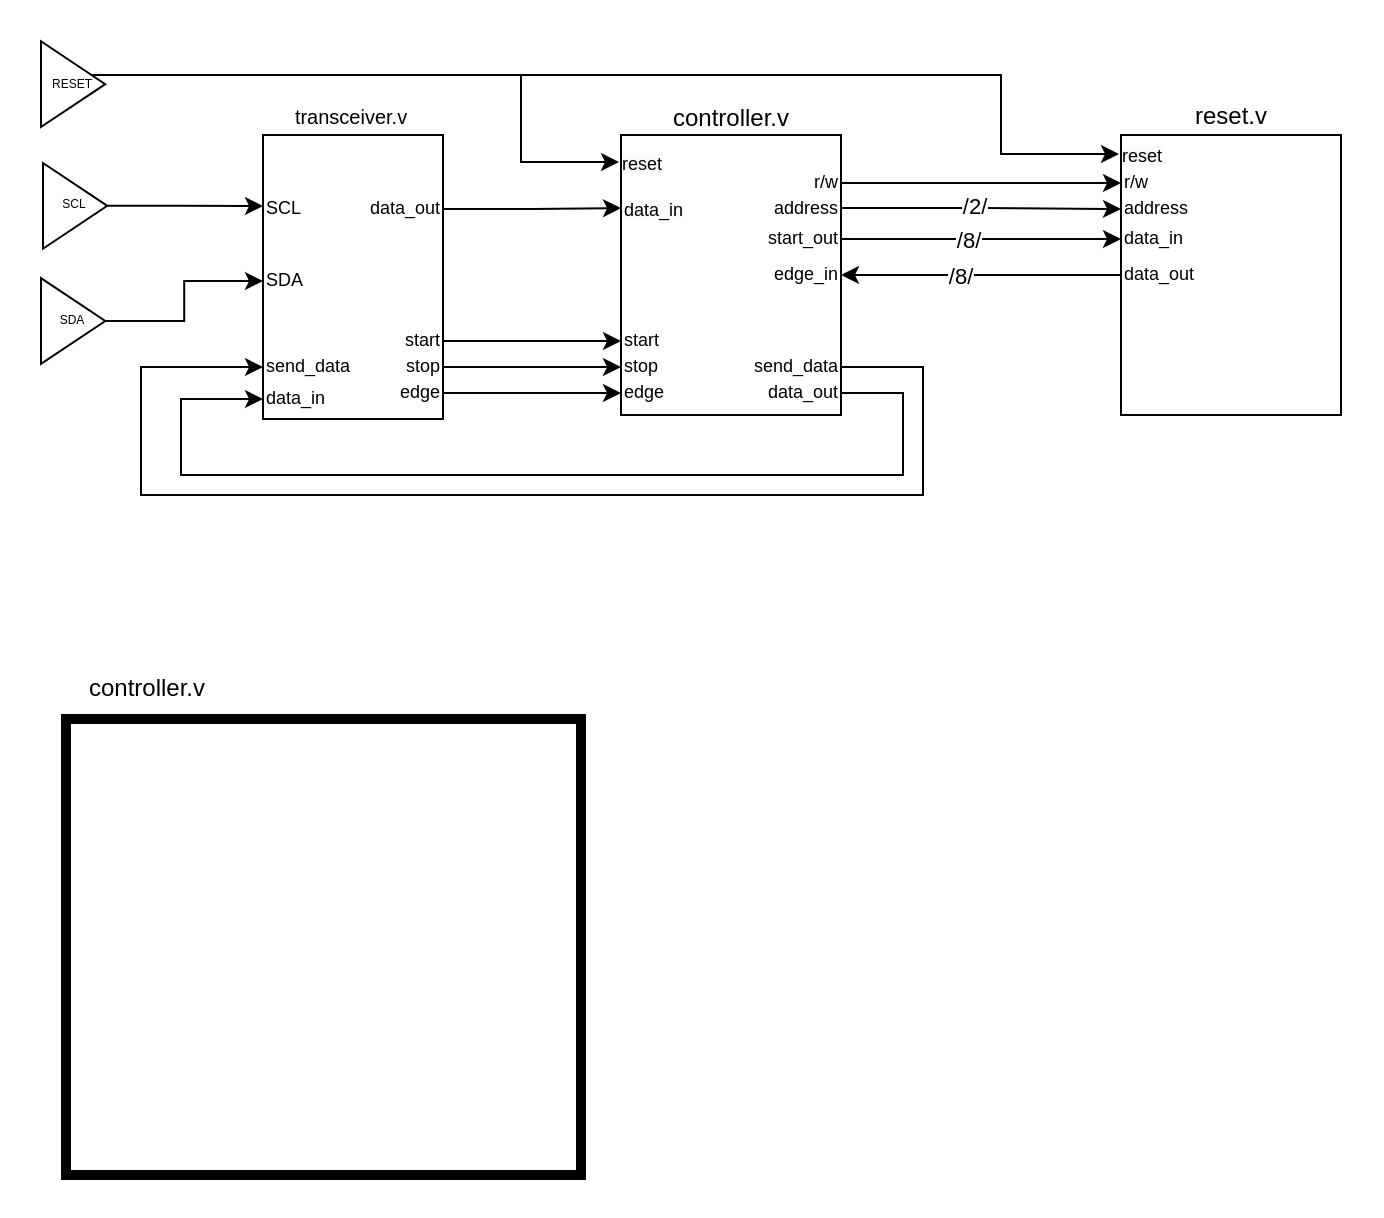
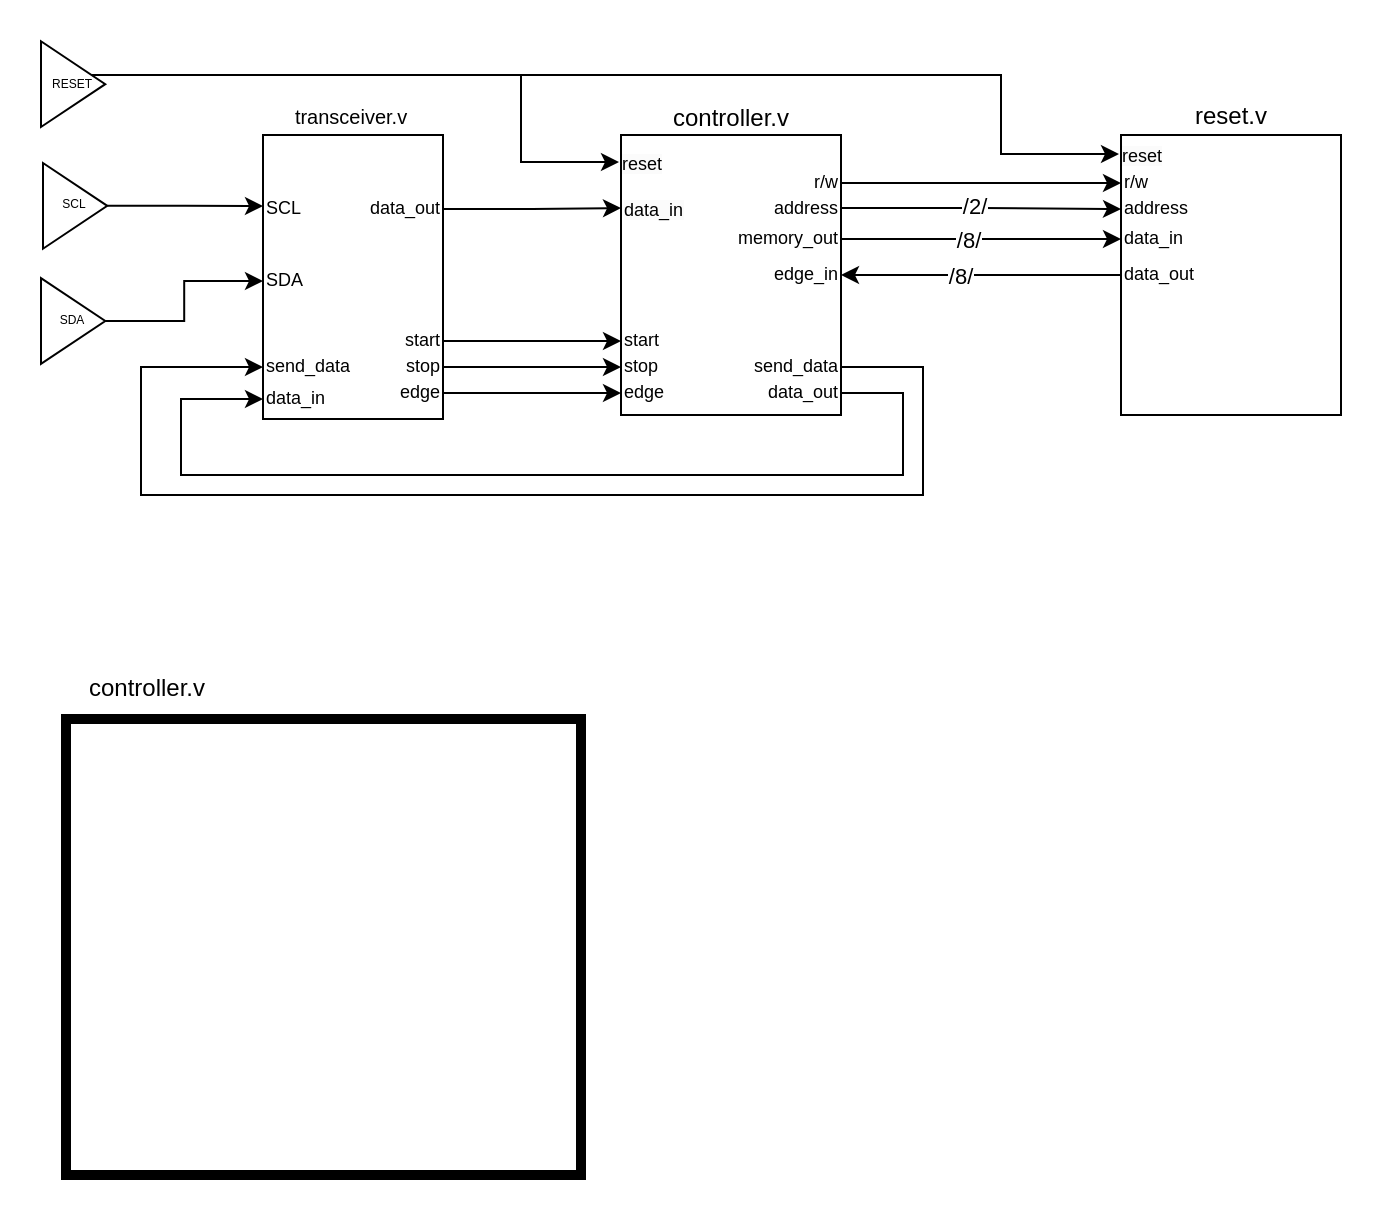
  <mxCell id="0" />
  <mxCell id="1" parent="0" />
  <mxCell id="2" value="" style="group;fontSize=6;" vertex="1" connectable="0" parent="1"><mxGeometry x="20" y="85" width="32.14" height="150" as="geometry" /></mxCell>
  <mxCell id="3" value="SCL" style="triangle;whiteSpace=wrap;html=1;fontSize=6;" vertex="1" parent="2"><mxGeometry x="1" y="-3.999" width="32.14" height="42.857" as="geometry" /></mxCell>
  <mxCell id="4" value="SDA" style="triangle;whiteSpace=wrap;html=1;fontSize=6;" vertex="1" parent="2"><mxGeometry y="53.573" width="32.14" height="42.857" as="geometry" /></mxCell>
  <mxCell id="5" style="edgeStyle=orthogonalEdgeStyle;rounded=0;orthogonalLoop=1;jettySize=auto;html=1;entryX=0;entryY=0.5;entryDx=0;entryDy=0;" edge="1" parent="1" source="6" target="50"><mxGeometry relative="1" as="geometry"><Array as="points"><mxPoint x="260" y="37" /><mxPoint x="260" y="81" /></Array></mxGeometry></mxCell>
  <mxCell id="6" value="RESET" style="triangle;whiteSpace=wrap;html=1;fontSize=6;" vertex="1" parent="1"><mxGeometry x="20" y="20.14" width="32.14" height="42.857" as="geometry" /></mxCell>
  <mxCell id="7" style="edgeStyle=orthogonalEdgeStyle;rounded=0;orthogonalLoop=1;jettySize=auto;html=1;exitX=1;exitY=0.5;exitDx=0;exitDy=0;entryX=0;entryY=0.25;entryDx=0;entryDy=0;" edge="1" parent="1" source="3" target="12"><mxGeometry relative="1" as="geometry" /></mxCell>
  <mxCell id="8" value="SDA" style="text;html=1;align=center;verticalAlign=middle;resizable=0;points=[];autosize=1;strokeColor=none;fillColor=none;" vertex="1" parent="1"><mxGeometry x="130" y="74" width="50" height="30" as="geometry" /></mxCell>
  <mxCell id="9" value="" style="group" vertex="1" connectable="0" parent="1"><mxGeometry x="120" y="47" width="111" height="162" as="geometry" /></mxCell>
  <mxCell id="10" value="" style="group" vertex="1" connectable="0" parent="9"><mxGeometry width="111" height="162" as="geometry" /></mxCell>
  <mxCell id="11" value="" style="group" vertex="1" connectable="0" parent="10"><mxGeometry x="4" width="104" height="162" as="geometry" /></mxCell>
  <mxCell id="12" value="" style="rounded=0;whiteSpace=wrap;html=1;" vertex="1" parent="11"><mxGeometry x="7" y="20" width="90" height="142" as="geometry" /></mxCell>
  <mxCell id="13" value="SCL" style="text;html=1;align=left;verticalAlign=middle;resizable=0;points=[];autosize=1;strokeColor=none;fillColor=none;fontSize=9;" vertex="1" parent="11"><mxGeometry x="7" y="47" width="40" height="20" as="geometry" /></mxCell>
  <mxCell id="14" value="SDA" style="text;html=1;align=left;verticalAlign=middle;resizable=0;points=[];autosize=1;strokeColor=none;fillColor=none;fontSize=9;" vertex="1" parent="11"><mxGeometry x="7" y="83" width="40" height="20" as="geometry" /></mxCell>
  <mxCell id="15" value="edge" style="text;html=1;align=right;verticalAlign=middle;resizable=0;points=[];autosize=1;strokeColor=none;fillColor=none;fontSize=9;" vertex="1" parent="11"><mxGeometry x="57" y="139" width="40" height="20" as="geometry" /></mxCell>
  <mxCell id="16" value="data_out" style="text;html=1;align=right;verticalAlign=middle;resizable=0;points=[];autosize=1;strokeColor=none;fillColor=none;fontSize=9;" vertex="1" parent="11"><mxGeometry x="37" y="47" width="60" height="20" as="geometry" /></mxCell>
  <mxCell id="17" value="start" style="text;html=1;align=right;verticalAlign=middle;resizable=0;points=[];autosize=1;strokeColor=none;fillColor=none;fontSize=9;" vertex="1" parent="11"><mxGeometry x="57" y="113" width="40" height="20" as="geometry" /></mxCell>
  <mxCell id="18" value="data_in" style="text;html=1;align=left;verticalAlign=middle;resizable=0;points=[];autosize=1;strokeColor=none;fillColor=none;fontSize=9;" vertex="1" parent="11"><mxGeometry x="7" y="142" width="50" height="20" as="geometry" /></mxCell>
  <mxCell id="19" value="send_data" style="text;html=1;align=left;verticalAlign=middle;resizable=0;points=[];autosize=1;strokeColor=none;fillColor=none;fontSize=9;" vertex="1" parent="11"><mxGeometry x="7" y="126" width="70" height="20" as="geometry" /></mxCell>
  <mxCell id="20" value="stop" style="text;html=1;align=right;verticalAlign=middle;resizable=0;points=[];autosize=1;strokeColor=none;fillColor=none;fontSize=9;" vertex="1" parent="11"><mxGeometry x="57" y="126" width="40" height="20" as="geometry" /></mxCell>
  <mxCell id="21" value="" style="rounded=0;whiteSpace=wrap;html=1;glass=0;" vertex="1" parent="1"><mxGeometry x="310" y="67" width="110" height="140" as="geometry" /></mxCell>
  <mxCell id="22" value="controller.v" style="text;html=1;align=center;verticalAlign=middle;resizable=0;points=[];autosize=1;strokeColor=none;fillColor=none;" vertex="1" parent="1"><mxGeometry x="325" y="44" width="80" height="30" as="geometry" /></mxCell>
  <mxCell id="23" value="&lt;span style=&quot;color: rgb(0, 0, 0); font-family: Helvetica; font-size: 9px; font-style: normal; font-variant-ligatures: normal; font-variant-caps: normal; font-weight: 400; letter-spacing: normal; orphans: 2; text-indent: 0px; text-transform: none; widows: 2; word-spacing: 0px; -webkit-text-stroke-width: 0px; white-space: nowrap; background-color: rgb(251, 251, 251); text-decoration-thickness: initial; text-decoration-style: initial; text-decoration-color: initial; float: none; display: inline !important;&quot;&gt;data_in&lt;/span&gt;" style="text;whiteSpace=wrap;html=1;align=left;" vertex="1" parent="1"><mxGeometry x="310" y="90" width="42" height="27" as="geometry" /></mxCell>
  <mxCell id="24" style="edgeStyle=orthogonalEdgeStyle;rounded=0;orthogonalLoop=1;jettySize=auto;html=1;entryX=0;entryY=0.5;entryDx=0;entryDy=0;" edge="1" parent="1" source="16" target="23"><mxGeometry relative="1" as="geometry" /></mxCell>
  <mxCell id="25" value="edge" style="text;html=1;align=left;verticalAlign=middle;resizable=0;points=[];autosize=1;strokeColor=none;fillColor=none;fontSize=9;" vertex="1" parent="1"><mxGeometry x="310" y="186" width="40" height="20" as="geometry" /></mxCell>
  <mxCell id="26" value="start" style="text;html=1;align=left;verticalAlign=middle;resizable=0;points=[];autosize=1;strokeColor=none;fillColor=none;fontSize=9;" vertex="1" parent="1"><mxGeometry x="310" y="160" width="40" height="20" as="geometry" /></mxCell>
  <mxCell id="27" value="stop" style="text;html=1;align=left;verticalAlign=middle;resizable=0;points=[];autosize=1;strokeColor=none;fillColor=none;fontSize=9;" vertex="1" parent="1"><mxGeometry x="310" y="173" width="40" height="20" as="geometry" /></mxCell>
  <mxCell id="28" style="edgeStyle=orthogonalEdgeStyle;rounded=0;orthogonalLoop=1;jettySize=auto;html=1;" edge="1" parent="1" source="17" target="26"><mxGeometry relative="1" as="geometry" /></mxCell>
  <mxCell id="29" style="edgeStyle=orthogonalEdgeStyle;rounded=0;orthogonalLoop=1;jettySize=auto;html=1;" edge="1" parent="1" source="20" target="27"><mxGeometry relative="1" as="geometry" /></mxCell>
  <mxCell id="30" style="edgeStyle=orthogonalEdgeStyle;rounded=0;orthogonalLoop=1;jettySize=auto;html=1;" edge="1" parent="1" source="15" target="25"><mxGeometry relative="1" as="geometry" /></mxCell>
  <mxCell id="31" value="&lt;font style=&quot;font-size: 10px;&quot;&gt;transceiver.v&lt;/font&gt;" style="text;html=1;align=center;verticalAlign=middle;resizable=0;points=[];autosize=1;strokeColor=none;fillColor=none;" vertex="1" parent="1"><mxGeometry x="135" y="43" width="80" height="30" as="geometry" /></mxCell>
  <mxCell id="32" style="edgeStyle=orthogonalEdgeStyle;rounded=0;orthogonalLoop=1;jettySize=auto;html=1;exitX=1;exitY=0.5;exitDx=0;exitDy=0;" edge="1" parent="1" source="4" target="14"><mxGeometry relative="1" as="geometry" /></mxCell>
  <mxCell id="33" style="edgeStyle=orthogonalEdgeStyle;rounded=0;orthogonalLoop=1;jettySize=auto;html=1;" edge="1" parent="1" source="34" target="18"><mxGeometry relative="1" as="geometry"><mxPoint x="100" y="257" as="targetPoint" /><Array as="points"><mxPoint x="451" y="196" /><mxPoint x="451" y="237" /><mxPoint x="90" y="237" /><mxPoint x="90" y="199" /></Array></mxGeometry></mxCell>
  <mxCell id="34" value="data_out" style="text;html=1;align=right;verticalAlign=middle;resizable=0;points=[];autosize=1;strokeColor=none;fillColor=none;fontSize=9;" vertex="1" parent="1"><mxGeometry x="360" y="186" width="60" height="20" as="geometry" /></mxCell>
  <mxCell id="35" style="edgeStyle=orthogonalEdgeStyle;rounded=0;orthogonalLoop=1;jettySize=auto;html=1;" edge="1" parent="1" source="36" target="19"><mxGeometry relative="1" as="geometry"><mxPoint x="80" y="187" as="targetPoint" /><Array as="points"><mxPoint x="461" y="183" /><mxPoint x="461" y="247" /><mxPoint x="70" y="247" /><mxPoint x="70" y="183" /></Array></mxGeometry></mxCell>
  <mxCell id="36" value="send_data" style="text;html=1;align=right;verticalAlign=middle;resizable=0;points=[];autosize=1;strokeColor=none;fillColor=none;fontSize=9;" vertex="1" parent="1"><mxGeometry x="350" y="173" width="70" height="20" as="geometry" /></mxCell>
  <mxCell id="37" value="" style="rounded=0;whiteSpace=wrap;html=1;glass=0;" vertex="1" parent="1"><mxGeometry x="560" y="67" width="110" height="140" as="geometry" /></mxCell>
  <mxCell id="38" value="reset.v" style="text;html=1;align=center;verticalAlign=middle;resizable=0;points=[];autosize=1;strokeColor=none;fillColor=none;" vertex="1" parent="1"><mxGeometry x="575" y="43" width="80" height="30" as="geometry" /></mxCell>
  <mxCell id="39" style="edgeStyle=orthogonalEdgeStyle;rounded=0;orthogonalLoop=1;jettySize=auto;html=1;" edge="1" parent="1" source="41" target="47"><mxGeometry relative="1" as="geometry" /></mxCell>
  <mxCell id="40" value="/2/" style="edgeLabel;html=1;align=center;verticalAlign=middle;resizable=0;points=[];" vertex="1" connectable="0" parent="39"><mxGeometry x="-0.062" y="1" relative="1" as="geometry"><mxPoint as="offset" /></mxGeometry></mxCell>
  <mxCell id="41" value="address" style="text;html=1;align=right;verticalAlign=middle;resizable=0;points=[];autosize=1;strokeColor=none;fillColor=none;fontSize=9;" vertex="1" parent="1"><mxGeometry x="360" y="93.5" width="60" height="20" as="geometry" /></mxCell>
  <mxCell id="42" style="edgeStyle=orthogonalEdgeStyle;rounded=0;orthogonalLoop=1;jettySize=auto;html=1;" edge="1" parent="1" source="44" target="48"><mxGeometry relative="1" as="geometry" /></mxCell>
  <mxCell id="43" value="/8/" style="edgeLabel;html=1;align=center;verticalAlign=middle;resizable=0;points=[];" vertex="1" connectable="0" parent="42"><mxGeometry x="-0.063" relative="1" as="geometry"><mxPoint x="-3" as="offset" /></mxGeometry></mxCell>
- <mxCell id="44" value="start_out" style="text;html=1;align=right;verticalAlign=middle;resizable=0;points=[];autosize=1;strokeColor=none;fillColor=none;fontSize=9;" vertex="1" parent="1"><mxGeometry x="350" y="109" width="70" height="20" as="geometry" /></mxCell>
+ <mxCell id="44" value="memory_out" style="text;html=1;align=right;verticalAlign=middle;resizable=0;points=[];autosize=1;strokeColor=none;fillColor=none;fontSize=9;" vertex="1" parent="1"><mxGeometry x="350" y="109" width="70" height="20" as="geometry" /></mxCell>
  <mxCell id="45" style="edgeStyle=orthogonalEdgeStyle;rounded=0;orthogonalLoop=1;jettySize=auto;html=1;" edge="1" parent="1" source="46" target="49"><mxGeometry relative="1" as="geometry" /></mxCell>
  <mxCell id="46" value="r/w" style="text;html=1;align=right;verticalAlign=middle;resizable=0;points=[];autosize=1;strokeColor=none;fillColor=none;fontSize=9;" vertex="1" parent="1"><mxGeometry x="380" y="81" width="40" height="20" as="geometry" /></mxCell>
  <mxCell id="47" value="address" style="text;html=1;align=left;verticalAlign=middle;resizable=0;points=[];autosize=1;strokeColor=none;fillColor=none;fontSize=9;" vertex="1" parent="1"><mxGeometry x="560" y="94" width="60" height="20" as="geometry" /></mxCell>
  <mxCell id="48" value="data_in" style="text;html=1;align=left;verticalAlign=middle;resizable=0;points=[];autosize=1;strokeColor=none;fillColor=none;fontSize=9;" vertex="1" parent="1"><mxGeometry x="560" y="109" width="50" height="20" as="geometry" /></mxCell>
  <mxCell id="49" value="r/w" style="text;html=1;align=left;verticalAlign=middle;resizable=0;points=[];autosize=1;strokeColor=none;fillColor=none;fontSize=9;" vertex="1" parent="1"><mxGeometry x="560" y="81" width="40" height="20" as="geometry" /></mxCell>
  <mxCell id="50" value="&lt;span style=&quot;color: rgb(0, 0, 0); font-family: Helvetica; font-size: 9px; font-style: normal; font-variant-ligatures: normal; font-variant-caps: normal; font-weight: 400; letter-spacing: normal; orphans: 2; text-indent: 0px; text-transform: none; widows: 2; word-spacing: 0px; -webkit-text-stroke-width: 0px; white-space: nowrap; background-color: rgb(251, 251, 251); text-decoration-thickness: initial; text-decoration-style: initial; text-decoration-color: initial; float: none; display: inline !important;&quot;&gt;reset&lt;/span&gt;&lt;div&gt;&lt;span style=&quot;color: rgb(0, 0, 0); font-family: Helvetica; font-size: 9px; font-style: normal; font-variant-ligatures: normal; font-variant-caps: normal; font-weight: 400; letter-spacing: normal; orphans: 2; text-indent: 0px; text-transform: none; widows: 2; word-spacing: 0px; -webkit-text-stroke-width: 0px; white-space: nowrap; background-color: rgb(251, 251, 251); text-decoration-thickness: initial; text-decoration-style: initial; text-decoration-color: initial; float: none; display: inline !important;&quot;&gt;&lt;br&gt;&lt;/span&gt;&lt;/div&gt;" style="text;whiteSpace=wrap;html=1;align=left;" vertex="1" parent="1"><mxGeometry x="309" y="67" width="42" height="27" as="geometry" /></mxCell>
  <mxCell id="51" style="edgeStyle=orthogonalEdgeStyle;rounded=0;orthogonalLoop=1;jettySize=auto;html=1;exitX=0;exitY=0.5;exitDx=0;exitDy=0;endArrow=none;startFill=1;startArrow=classic;" edge="1" parent="1" source="52"><mxGeometry relative="1" as="geometry"><mxPoint x="260" y="37" as="targetPoint" /><Array as="points"><mxPoint x="500" y="76" /><mxPoint x="500" y="37" /></Array></mxGeometry></mxCell>
  <mxCell id="52" value="&lt;span style=&quot;color: rgb(0, 0, 0); font-family: Helvetica; font-size: 9px; font-style: normal; font-variant-ligatures: normal; font-variant-caps: normal; font-weight: 400; letter-spacing: normal; orphans: 2; text-indent: 0px; text-transform: none; widows: 2; word-spacing: 0px; -webkit-text-stroke-width: 0px; white-space: nowrap; background-color: rgb(251, 251, 251); text-decoration-thickness: initial; text-decoration-style: initial; text-decoration-color: initial; float: none; display: inline !important;&quot;&gt;reset&lt;/span&gt;&lt;div&gt;&lt;span style=&quot;color: rgb(0, 0, 0); font-family: Helvetica; font-size: 9px; font-style: normal; font-variant-ligatures: normal; font-variant-caps: normal; font-weight: 400; letter-spacing: normal; orphans: 2; text-indent: 0px; text-transform: none; widows: 2; word-spacing: 0px; -webkit-text-stroke-width: 0px; white-space: nowrap; background-color: rgb(251, 251, 251); text-decoration-thickness: initial; text-decoration-style: initial; text-decoration-color: initial; float: none; display: inline !important;&quot;&gt;&lt;br&gt;&lt;/span&gt;&lt;/div&gt;" style="text;whiteSpace=wrap;html=1;align=left;" vertex="1" parent="1"><mxGeometry x="559" y="63" width="42" height="27" as="geometry" /></mxCell>
  <mxCell id="53" style="edgeStyle=orthogonalEdgeStyle;rounded=0;orthogonalLoop=1;jettySize=auto;html=1;startArrow=classic;startFill=1;endSize=7;endArrow=none;" edge="1" parent="1" source="55" target="56"><mxGeometry relative="1" as="geometry" /></mxCell>
  <mxCell id="54" value="/8/" style="edgeLabel;html=1;align=center;verticalAlign=middle;resizable=0;points=[];" vertex="1" connectable="0" parent="53"><mxGeometry x="-0.025" relative="1" as="geometry"><mxPoint x="-9" as="offset" /></mxGeometry></mxCell>
  <mxCell id="55" value="edge_in" style="text;html=1;align=right;verticalAlign=middle;resizable=0;points=[];autosize=1;strokeColor=none;fillColor=none;fontSize=9;" vertex="1" parent="1"><mxGeometry x="350" y="127" width="70" height="20" as="geometry" /></mxCell>
  <mxCell id="56" value="data_out" style="text;html=1;align=left;verticalAlign=middle;resizable=0;points=[];autosize=1;strokeColor=none;fillColor=none;fontSize=9;" vertex="1" parent="1"><mxGeometry x="560" y="127" width="60" height="20" as="geometry" /></mxCell>
  <mxCell id="57" value="" style="whiteSpace=wrap;html=1;fillColor=none;strokeWidth=5;" vertex="1" parent="1"><mxGeometry x="32.5" y="359" width="257.5" height="228" as="geometry" /></mxCell>
  <mxCell id="58" value="controller.v" style="text;html=1;align=center;verticalAlign=middle;resizable=0;points=[];autosize=1;strokeColor=none;fillColor=none;" vertex="1" parent="1"><mxGeometry x="32.5" y="329" width="80" height="30" as="geometry" /></mxCell>
